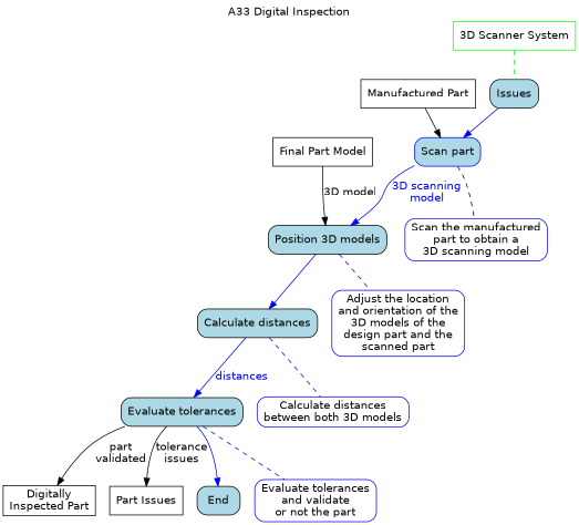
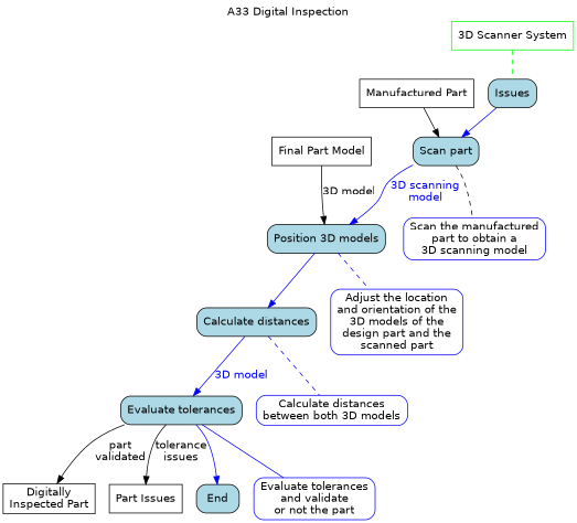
  digraph {
    fontname="DejaVu Sans"
    label="A33 Digital Inspection"
    labelloc=t
    node [color=black fillcolor=white fontname="DejaVu Sans" shape=box style="filled, rounded"]
    edge [color=blue dir=forward fontcolor=blue fontname="DejaVu Sans" style=solid]
    n1 [label="Final Part Model" style=filled]
    n2 [fillcolor=lightblue label="Position 3D models"]
    n3 [fillcolor=lightblue label="Calculate distances"]
    n4 [color=blue label="Adjust the location\nand orientation of the\n3D models of the\ndesign part and the\nscanned part"]
    n5 [fillcolor=lightblue label="Evaluate tolerances"]
    n6 [label="Digitally\nInspected Part" style=filled]
    n7 [label="Part Issues" style=filled]
    End [fillcolor=lightblue]
    n9 [color=blue label="Evaluate tolerances\nand validate\nor not the part"]
    n10 [label="Manufactured Part" style=filled]
-   n11 [color=blue fillcolor=lightblue label="Scan part"]
+   n11 [fillcolor=lightblue label="Scan part"]
    n12 [color=blue label="Scan the manufactured\npart to obtain a\n3D scanning model"]
    n13 [color=green label="3D Scanner System" style=filled]
    n14 [fillcolor=lightblue label=Issues]
    n15 [color=blue label="Calculate distances\nbetween both 3D models"]
    n1 -> n2 [color=black fontcolor=black label="3D model"]
    n2 -> n3
    n2 -> n4 [dir=none style=dashed fontcolor=""]
-   n3 -> n5 [label=distances]
+   n3 -> n5 [label="3D model"]
    n3 -> n15 [dir=none style=dashed fontcolor=""]
    n5 -> n6 [color=black fontcolor=black label="part\nvalidated"]
    n5 -> n7 [color=black fontcolor=black label="tolerance\nissues"]
    n5 -> End
-   n5 -> n9 [dir=none style=dashed fontcolor=""]
+   n5 -> n9 [dir=none fontcolor=""]
    n10 -> n11 [color=black fontcolor=black]
    n11 -> n2 [label="3D scanning\nmodel"]
    n11 -> n12 [color=black dir=none style=dashed fontcolor=""]
    n13 -> n14 [color=green dir=none style=dashed]
    n14 -> n11
  }
